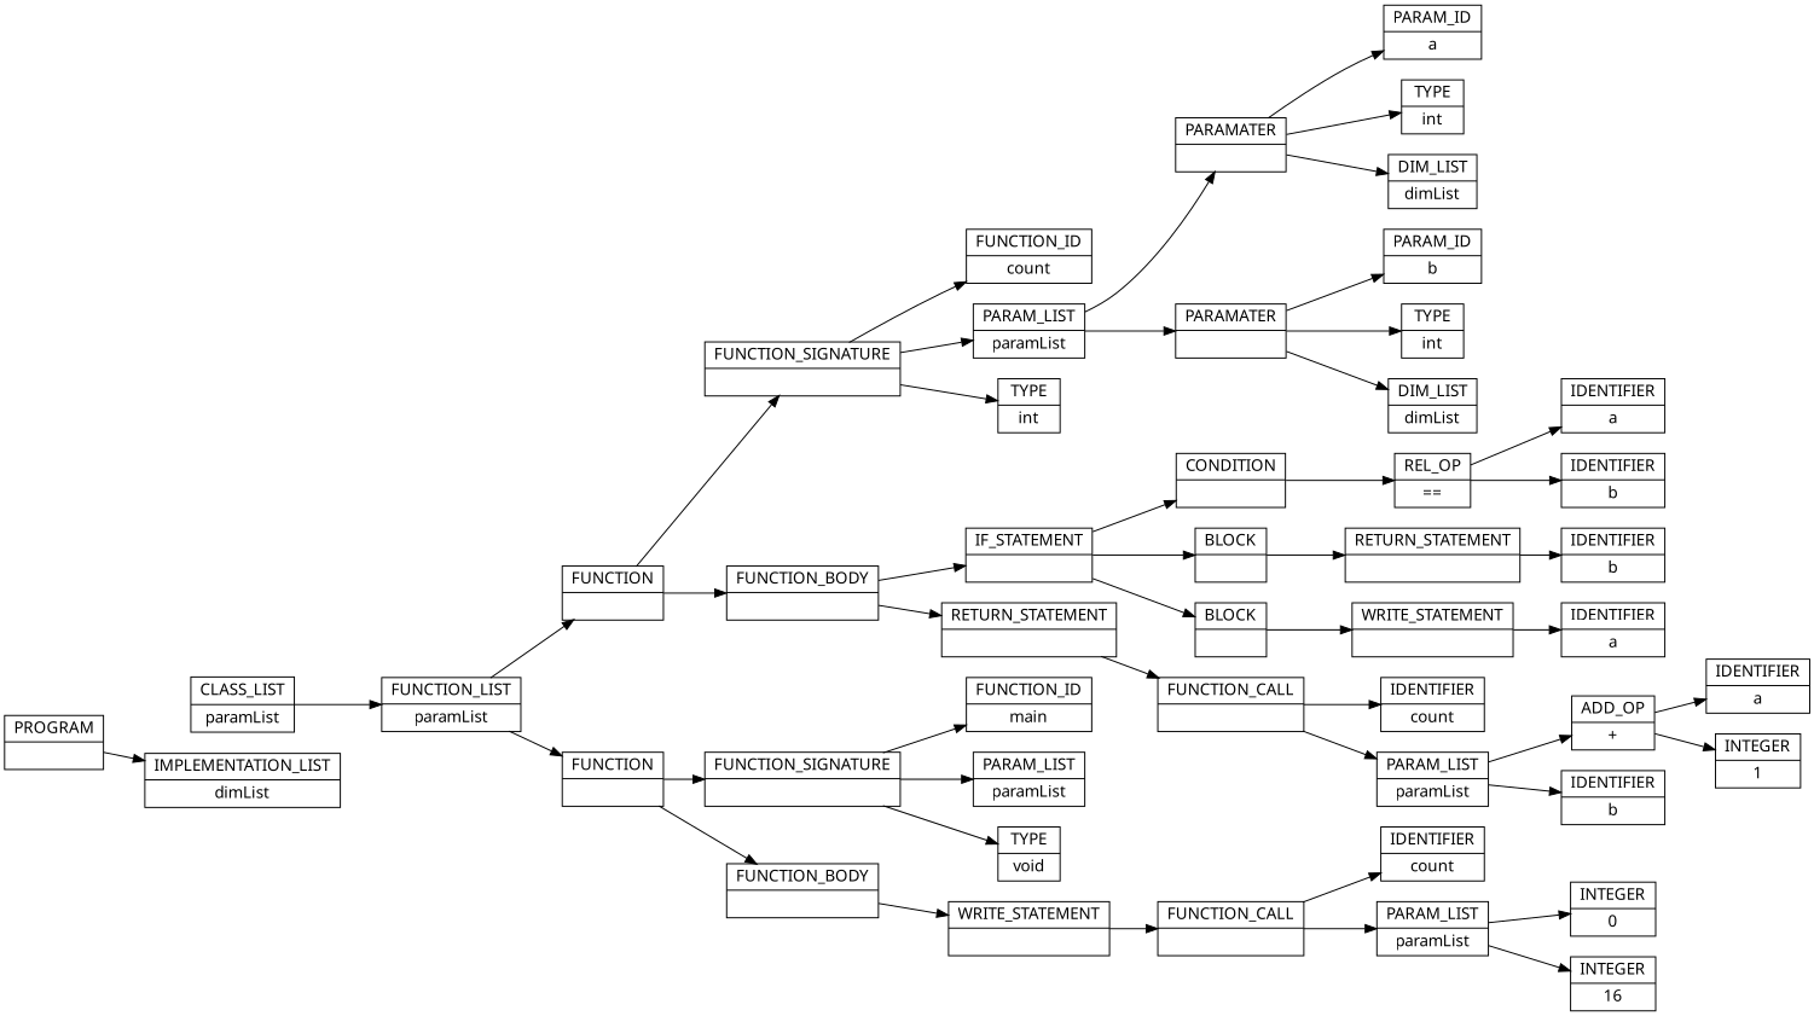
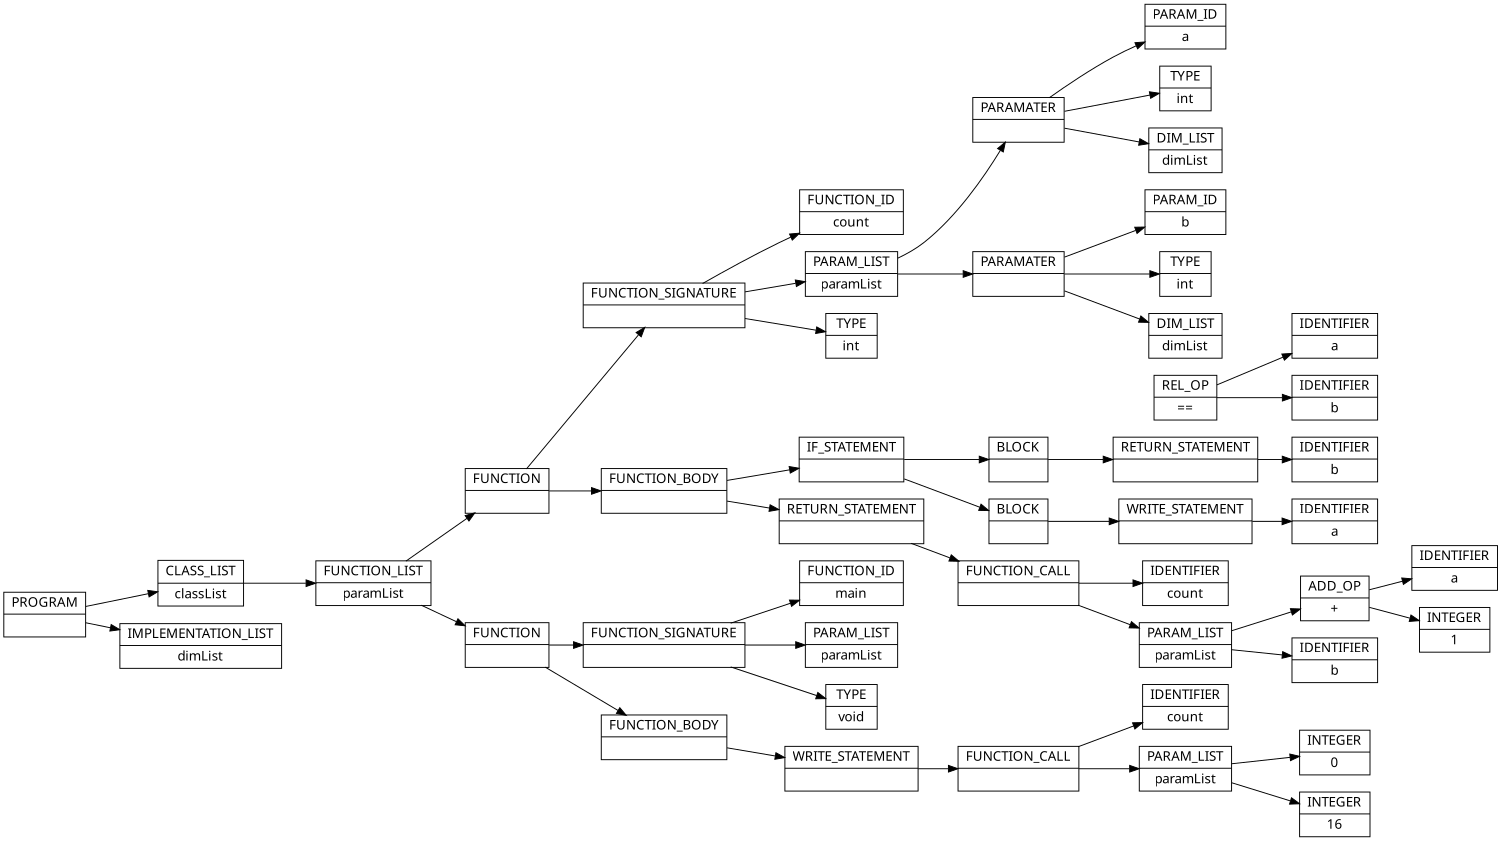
  digraph {
    rankdir=LR
    splines=spline
    node [fontname=Sans shape=record]
    n1 [label="PROGRAM |  "]
-   n2 [label="CLASS_LIST | paramList "]
+   n2 [label="CLASS_LIST | classList "]
    n3 [label="IMPLEMENTATION_LIST | dimList "]
    n4 [label="FUNCTION_LIST | paramList "]
    n5 [label="FUNCTION |  "]
    n6 [label="FUNCTION |  "]
    n7 [label="FUNCTION_SIGNATURE |  "]
    n8 [label="FUNCTION_BODY |  "]
    n9 [label="FUNCTION_SIGNATURE |  "]
    n10 [label="FUNCTION_BODY |  "]
    n11 [label="FUNCTION_ID | count "]
    n12 [label="PARAM_LIST | paramList "]
    n13 [label="TYPE | int "]
    n14 [label="IF_STATEMENT |  "]
    n15 [label="RETURN_STATEMENT |  "]
    n16 [label="PARAMATER |  "]
    n17 [label="PARAMATER |  "]
    n18 [label="PARAM_ID | a "]
    n19 [label="TYPE | int "]
    n20 [label="DIM_LIST | dimList "]
    n21 [label="PARAM_ID | b "]
    n22 [label="TYPE | int "]
    n23 [label="DIM_LIST | dimList "]
-   n24 [label="CONDITION |  "]
    n25 [label="BLOCK |  "]
    n26 [label="BLOCK |  "]
    n27 [label="FUNCTION_CALL |  "]
    n28 [label="REL_OP | == "]
    n29 [label="RETURN_STATEMENT |  "]
    n30 [label="WRITE_STATEMENT |  "]
    n31 [label="IDENTIFIER | a "]
    n32 [label="IDENTIFIER | b "]
    n33 [label="IDENTIFIER | b "]
    n34 [label="IDENTIFIER | a "]
    n35 [label="IDENTIFIER | count "]
    n36 [label="PARAM_LIST | paramList "]
    n37 [label="ADD_OP | + "]
    n38 [label="IDENTIFIER | b "]
    n39 [label="IDENTIFIER | a "]
    n40 [label="INTEGER | 1 "]
    n41 [label="FUNCTION_ID | main "]
    n42 [label="PARAM_LIST | paramList "]
    n43 [label="TYPE | void "]
    n44 [label="WRITE_STATEMENT |  "]
    n45 [label="FUNCTION_CALL |  "]
    n46 [label="IDENTIFIER | count "]
    n47 [label="PARAM_LIST | paramList "]
    n48 [label="INTEGER | 0 "]
    n49 [label="INTEGER | 16 "]
+   n1 -> n2
    n1 -> n3
    n2 -> n4
    n4 -> n5
    n4 -> n6
    n5 -> n7
    n5 -> n8
    n6 -> n9
    n6 -> n10
    n7 -> n11
    n7 -> n12
    n7 -> n13
    n8 -> n14
    n8 -> n15
    n9 -> n41
    n9 -> n42
    n9 -> n43
    n10 -> n44
    n12 -> n16
    n12 -> n17
-   n14 -> n24
    n14 -> n25
    n14 -> n26
    n15 -> n27
    n16 -> n18
    n16 -> n19
    n16 -> n20
    n17 -> n21
    n17 -> n22
    n17 -> n23
-   n24 -> n28
    n25 -> n29
    n26 -> n30
    n27 -> n35
    n27 -> n36
    n28 -> n31
    n28 -> n32
    n29 -> n33
    n30 -> n34
    n36 -> n37
    n36 -> n38
    n37 -> n39
    n37 -> n40
    n44 -> n45
    n45 -> n46
    n45 -> n47
    n47 -> n48
    n47 -> n49
  }
